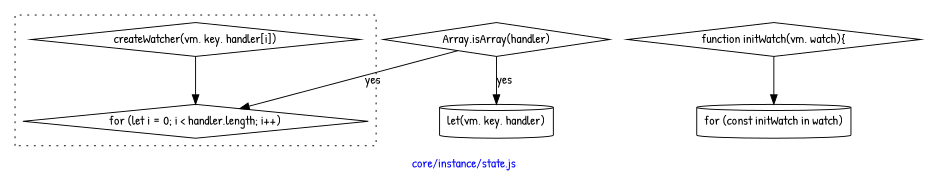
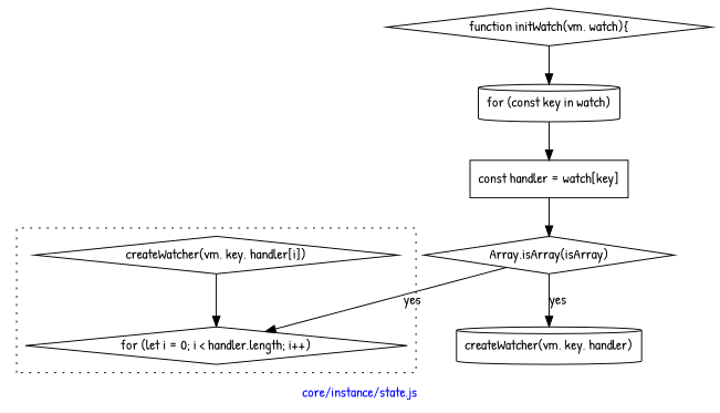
  digraph {
    fontcolor=blue
    fontname="Patrick Hand"
    label="core/instance/state.js"
    node [fontname="Patrick Hand" shape=diamond]
    edge [fontname="Patrick Hand"]
    n1 [label="for (let i = 0; i < handler.length; i++)"]
    n2 [label="createWatcher(vm, key, handler[i])"]
    n3 [label="function initWatch(vm, watch){"]
-   n4 [label="for (const initWatch in watch)" shape=cylinder]
-   n6 [label="Array.isArray(handler)"]
-   n7 [label="let(vm, key, handler)" shape=cylinder]
+   n4 [label="for (const key in watch)" shape=cylinder]
+   n5 [label="const handler = watch[key]" shape=box]
+   n6 [label="Array.isArray(isArray)"]
+   n7 [label="createWatcher(vm, key, handler)" shape=cylinder]
    subgraph cluster_1 {
      label=""
      style=dotted
      n1
      n2
    }
    n2 -> n1
    n3 -> n4
+   n4 -> n5
+   n5 -> n6
    n6 -> n1 [label=yes]
    n6 -> n7 [label=yes]
  }
